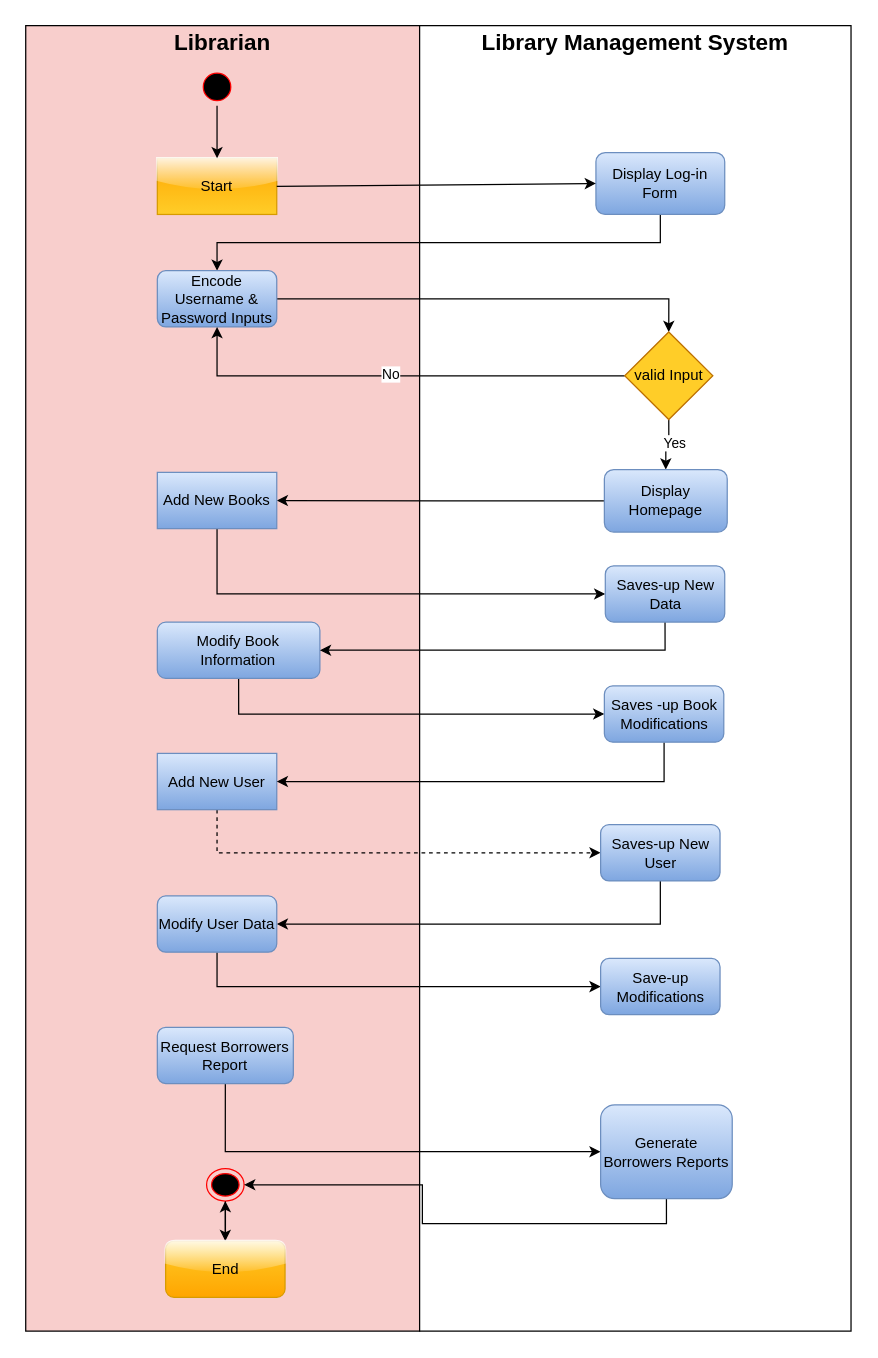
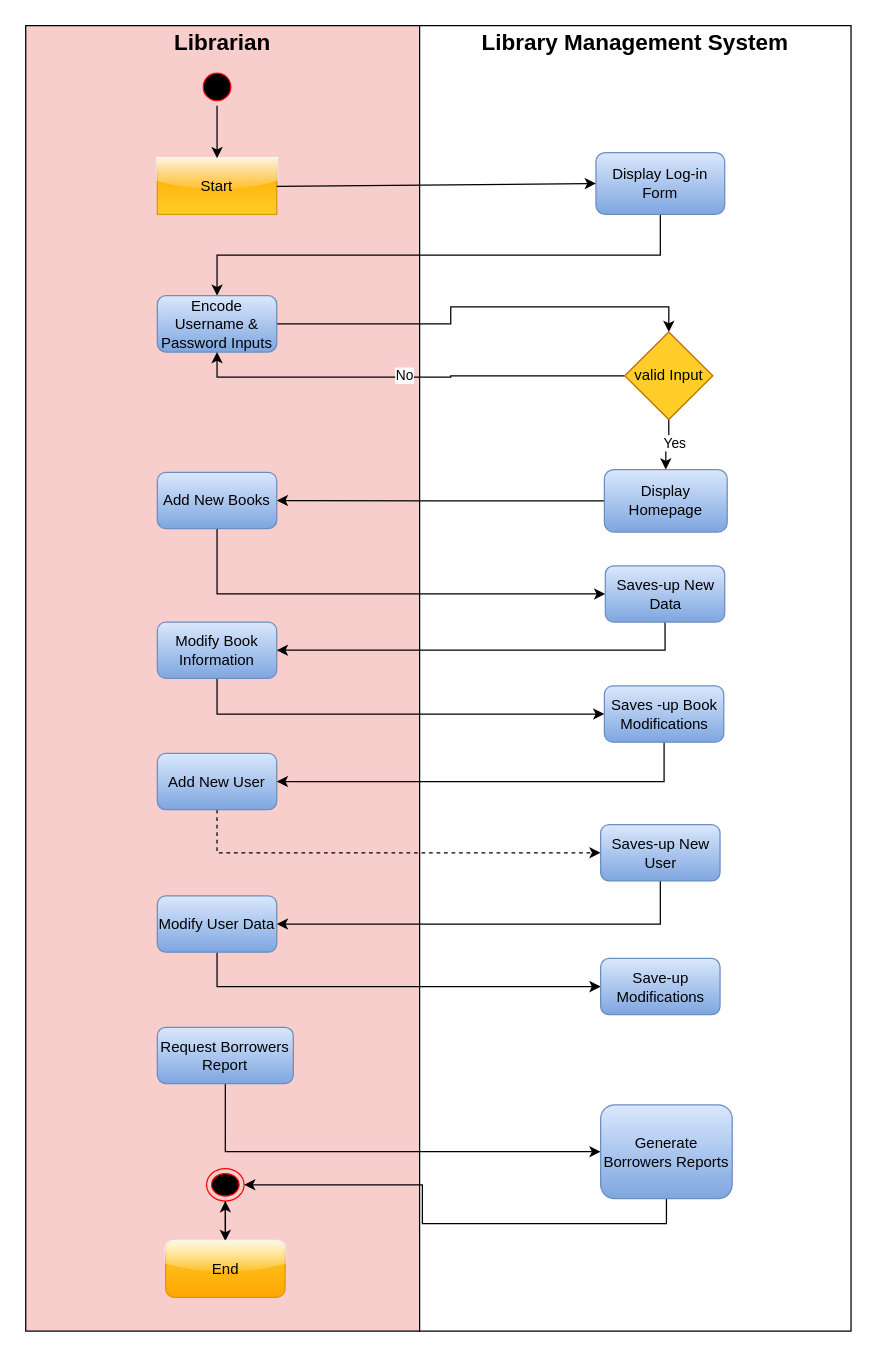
  <mxCell id="0" />
  <mxCell id="1" parent="0" />
  <mxCell id="2" value="&lt;p style=&quot;margin:0px;margin-top:4px;text-align:center;&quot;&gt;&lt;/p&gt;&lt;div style=&quot;text-align: center; height: 2px;&quot;&gt;&lt;b&gt;&lt;font style=&quot;font-size: 18px;&quot;&gt;Librarian&lt;/font&gt;&lt;/b&gt;&lt;/div&gt;" style="verticalAlign=top;align=left;overflow=fill;html=1;whiteSpace=wrap;fillColor=#f8cecc;" parent="1" vertex="1"><mxGeometry x="20" y="20" width="315" height="1044" as="geometry" /></mxCell>
  <mxCell id="3" value="&lt;p style=&quot;margin: 4px 0px 0px;&quot;&gt;&lt;span style=&quot;font-size: 18px;&quot;&gt;&lt;b&gt;Library Management System&lt;/b&gt;&lt;/span&gt;&lt;/p&gt;" style="verticalAlign=top;align=center;overflow=fill;html=1;whiteSpace=wrap;" parent="1" vertex="1"><mxGeometry x="335" y="20" width="345" height="1044" as="geometry" /></mxCell>
  <mxCell id="4" value="Start" style="rounded=0;whiteSpace=wrap;html=1;fillColor=#ffcd28;gradientColor=#ffa500;strokeColor=#d79b00;glass=1;gradientDirection=north;" parent="1" vertex="1"><mxGeometry x="125.25" y="126" width="95.5" height="45" as="geometry" /></mxCell>
  <mxCell id="5" style="edgeStyle=orthogonalEdgeStyle;rounded=0;orthogonalLoop=1;jettySize=auto;html=1;exitX=0.5;exitY=1;exitDx=0;exitDy=0;entryX=0.5;entryY=0;entryDx=0;entryDy=0;" parent="1" source="6" target="9" edge="1"><mxGeometry relative="1" as="geometry" /></mxCell>
  <mxCell id="6" value="Display Log-in Form" style="rounded=1;whiteSpace=wrap;html=1;fillColor=#dae8fc;gradientColor=#7ea6e0;strokeColor=#6c8ebf;" parent="1" vertex="1"><mxGeometry x="476" y="121.5" width="103" height="49.5" as="geometry" /></mxCell>
  <mxCell id="7" value="" style="endArrow=classic;html=1;rounded=0;exitX=1;exitY=0.5;exitDx=0;exitDy=0;entryX=0;entryY=0.5;entryDx=0;entryDy=0;" parent="1" source="4" target="6" edge="1"><mxGeometry width="50" height="50" relative="1" as="geometry"><mxPoint x="309" y="390" as="sourcePoint" /><mxPoint x="359" y="340" as="targetPoint" /></mxGeometry></mxCell>
  <mxCell id="8" style="edgeStyle=orthogonalEdgeStyle;rounded=0;orthogonalLoop=1;jettySize=auto;html=1;entryX=0.5;entryY=0;entryDx=0;entryDy=0;" parent="1" source="9" target="14" edge="1"><mxGeometry relative="1" as="geometry" /></mxCell>
- <mxCell id="9" value="Encode Username &amp;amp; Password Inputs" style="rounded=1;whiteSpace=wrap;html=1;fillColor=#dae8fc;gradientColor=#7ea6e0;strokeColor=#6c8ebf;" parent="1" vertex="1"><mxGeometry x="125.25" y="216" width="95.5" height="45" as="geometry" /></mxCell>
+ <mxCell id="9" value="Encode Username &amp;amp; Password Inputs" style="rounded=1;whiteSpace=wrap;html=1;fillColor=#dae8fc;gradientColor=#7ea6e0;strokeColor=#6c8ebf;" parent="1" vertex="1"><mxGeometry x="125.25" y="236" width="95.5" height="45" as="geometry" /></mxCell>
  <mxCell id="10" style="edgeStyle=orthogonalEdgeStyle;rounded=0;orthogonalLoop=1;jettySize=auto;html=1;entryX=0.5;entryY=1;entryDx=0;entryDy=0;" parent="1" source="14" target="9" edge="1"><mxGeometry relative="1" as="geometry" /></mxCell>
  <mxCell id="11" value="No" style="edgeLabel;html=1;align=center;verticalAlign=middle;resizable=0;points=[];" parent="10" vertex="1" connectable="0"><mxGeometry x="0.028" y="-2" relative="1" as="geometry"><mxPoint as="offset" /></mxGeometry></mxCell>
  <mxCell id="12" style="edgeStyle=orthogonalEdgeStyle;rounded=0;orthogonalLoop=1;jettySize=auto;html=1;exitX=0.5;exitY=1;exitDx=0;exitDy=0;entryX=0.5;entryY=0;entryDx=0;entryDy=0;" parent="1" source="14" target="16" edge="1"><mxGeometry relative="1" as="geometry" /></mxCell>
  <mxCell id="13" value="Yes" style="edgeLabel;html=1;align=center;verticalAlign=middle;resizable=0;points=[];" parent="12" vertex="1" connectable="0"><mxGeometry x="-0.121" y="4" relative="1" as="geometry"><mxPoint as="offset" /></mxGeometry></mxCell>
  <mxCell id="14" value="valid Input" style="rhombus;whiteSpace=wrap;html=1;fillColor=#ffcd28;strokeColor=#BD7000;shadow=0;fontColor=#000000;" parent="1" vertex="1"><mxGeometry x="499" y="265" width="70.5" height="70" as="geometry" /></mxCell>
  <mxCell id="15" style="edgeStyle=orthogonalEdgeStyle;rounded=0;orthogonalLoop=1;jettySize=auto;html=1;entryX=1;entryY=0.5;entryDx=0;entryDy=0;" parent="1" source="16" target="18" edge="1"><mxGeometry relative="1" as="geometry" /></mxCell>
  <mxCell id="16" value="Display Homepage" style="rounded=1;whiteSpace=wrap;html=1;fillColor=#dae8fc;gradientColor=#7ea6e0;strokeColor=#6c8ebf;" parent="1" vertex="1"><mxGeometry x="482.75" y="375" width="98.25" height="50" as="geometry" /></mxCell>
  <mxCell id="17" style="edgeStyle=orthogonalEdgeStyle;rounded=0;orthogonalLoop=1;jettySize=auto;html=1;exitX=0.5;exitY=1;exitDx=0;exitDy=0;entryX=0;entryY=0.5;entryDx=0;entryDy=0;" parent="1" source="18" target="34" edge="1"><mxGeometry relative="1" as="geometry" /></mxCell>
- <mxCell id="18" value="Add New Books" style="whiteSpace=wrap;html=1;fillColor=#dae8fc;gradientColor=#7ea6e0;strokeColor=#6c8ebf;rounded=0;" parent="1" vertex="1"><mxGeometry x="125.25" y="377.25" width="95.5" height="45" as="geometry" /></mxCell>
+ <mxCell id="18" value="Add New Books" style="rounded=1;whiteSpace=wrap;html=1;fillColor=#dae8fc;gradientColor=#7ea6e0;strokeColor=#6c8ebf;" parent="1" vertex="1"><mxGeometry x="125.25" y="377.25" width="95.5" height="45" as="geometry" /></mxCell>
  <mxCell id="19" style="edgeStyle=orthogonalEdgeStyle;rounded=0;orthogonalLoop=1;jettySize=auto;html=1;exitX=0.5;exitY=1;exitDx=0;exitDy=0;entryX=0;entryY=0.5;entryDx=0;entryDy=0;" parent="1" source="20" target="32" edge="1"><mxGeometry relative="1" as="geometry" /></mxCell>
- <mxCell id="20" value="Modify Book Information" style="rounded=1;whiteSpace=wrap;html=1;fillColor=#dae8fc;gradientColor=#7ea6e0;strokeColor=#6c8ebf;" parent="1" vertex="1"><mxGeometry x="125.25" y="497" width="130" height="45" as="geometry" /></mxCell>
+ <mxCell id="20" value="Modify Book Information" style="rounded=1;whiteSpace=wrap;html=1;fillColor=#dae8fc;gradientColor=#7ea6e0;strokeColor=#6c8ebf;" parent="1" vertex="1"><mxGeometry x="125.25" y="497" width="95.5" height="45" as="geometry" /></mxCell>
  <mxCell id="21" style="edgeStyle=orthogonalEdgeStyle;rounded=0;orthogonalLoop=1;jettySize=auto;html=1;exitX=0.5;exitY=1;exitDx=0;exitDy=0;entryX=0;entryY=0.5;entryDx=0;entryDy=0;dashed=1;" parent="1" source="22" target="36" edge="1"><mxGeometry relative="1" as="geometry" /></mxCell>
- <mxCell id="22" value="Add New User" style="whiteSpace=wrap;html=1;fillColor=#dae8fc;gradientColor=#7ea6e0;strokeColor=#6c8ebf;rounded=0;" parent="1" vertex="1"><mxGeometry x="125.25" y="602" width="95.5" height="45" as="geometry" /></mxCell>
+ <mxCell id="22" value="Add New User" style="rounded=1;whiteSpace=wrap;html=1;fillColor=#dae8fc;gradientColor=#7ea6e0;strokeColor=#6c8ebf;" parent="1" vertex="1"><mxGeometry x="125.25" y="602" width="95.5" height="45" as="geometry" /></mxCell>
  <mxCell id="23" style="edgeStyle=orthogonalEdgeStyle;rounded=0;orthogonalLoop=1;jettySize=auto;html=1;exitX=0.5;exitY=1;exitDx=0;exitDy=0;entryX=0;entryY=0.5;entryDx=0;entryDy=0;" parent="1" source="24" target="41" edge="1"><mxGeometry relative="1" as="geometry" /></mxCell>
  <mxCell id="24" value="Request Borrowers Report" style="rounded=1;whiteSpace=wrap;html=1;fillColor=#dae8fc;gradientColor=#7ea6e0;strokeColor=#6c8ebf;" parent="1" vertex="1"><mxGeometry x="125.25" y="821" width="108.75" height="45" as="geometry" /></mxCell>
  <mxCell id="25" style="edgeStyle=orthogonalEdgeStyle;rounded=0;orthogonalLoop=1;jettySize=auto;html=1;entryX=0.5;entryY=0;entryDx=0;entryDy=0;" parent="1" source="26" target="28" edge="1"><mxGeometry relative="1" as="geometry" /></mxCell>
  <mxCell id="26" value="" style="ellipse;html=1;shape=endState;fillColor=#000000;strokeColor=#ff0000;" parent="1" vertex="1"><mxGeometry x="164.63" y="934" width="30" height="26" as="geometry" /></mxCell>
  <mxCell id="27" value="" style="edgeStyle=orthogonalEdgeStyle;rounded=0;orthogonalLoop=1;jettySize=auto;html=1;" edge="1" parent="1" source="28" target="26"><mxGeometry relative="1" as="geometry" /></mxCell>
  <mxCell id="28" value="End" style="rounded=1;whiteSpace=wrap;html=1;fillColor=#ffcd28;strokeColor=#d79b00;gradientColor=#ffa500;glass=1;" parent="1" vertex="1"><mxGeometry x="131.88" y="992" width="95.5" height="45" as="geometry" /></mxCell>
  <mxCell id="29" style="edgeStyle=orthogonalEdgeStyle;rounded=0;orthogonalLoop=1;jettySize=auto;html=1;entryX=0.5;entryY=0;entryDx=0;entryDy=0;" parent="1" source="30" target="4" edge="1"><mxGeometry relative="1" as="geometry" /></mxCell>
  <mxCell id="30" value="" style="ellipse;html=1;shape=startState;fillColor=#000000;strokeColor=#ff0000;" parent="1" vertex="1"><mxGeometry x="158" y="54" width="30" height="30" as="geometry" /></mxCell>
  <mxCell id="31" style="edgeStyle=orthogonalEdgeStyle;rounded=0;orthogonalLoop=1;jettySize=auto;html=1;exitX=0.5;exitY=1;exitDx=0;exitDy=0;entryX=1;entryY=0.5;entryDx=0;entryDy=0;" parent="1" source="32" target="22" edge="1"><mxGeometry relative="1" as="geometry" /></mxCell>
  <mxCell id="32" value="Saves -up Book Modifications" style="rounded=1;whiteSpace=wrap;html=1;fillColor=#dae8fc;gradientColor=#7ea6e0;strokeColor=#6c8ebf;" parent="1" vertex="1"><mxGeometry x="482.75" y="548" width="95.5" height="45" as="geometry" /></mxCell>
  <mxCell id="33" style="edgeStyle=orthogonalEdgeStyle;rounded=0;orthogonalLoop=1;jettySize=auto;html=1;exitX=0.5;exitY=1;exitDx=0;exitDy=0;entryX=1;entryY=0.5;entryDx=0;entryDy=0;" parent="1" source="34" target="20" edge="1"><mxGeometry relative="1" as="geometry" /></mxCell>
  <mxCell id="34" value="Saves-up New Data" style="rounded=1;whiteSpace=wrap;html=1;fillColor=#dae8fc;gradientColor=#7ea6e0;strokeColor=#6c8ebf;" parent="1" vertex="1"><mxGeometry x="483.5" y="452" width="95.5" height="45" as="geometry" /></mxCell>
  <mxCell id="35" style="edgeStyle=orthogonalEdgeStyle;rounded=0;orthogonalLoop=1;jettySize=auto;html=1;exitX=0.5;exitY=1;exitDx=0;exitDy=0;entryX=1;entryY=0.5;entryDx=0;entryDy=0;" parent="1" source="36" target="38" edge="1"><mxGeometry relative="1" as="geometry" /></mxCell>
  <mxCell id="36" value="Saves-up New User" style="rounded=1;whiteSpace=wrap;html=1;fillColor=#dae8fc;gradientColor=#7ea6e0;strokeColor=#6c8ebf;" parent="1" vertex="1"><mxGeometry x="479.75" y="659" width="95.5" height="45" as="geometry" /></mxCell>
  <mxCell id="37" style="edgeStyle=orthogonalEdgeStyle;rounded=0;orthogonalLoop=1;jettySize=auto;html=1;exitX=0.5;exitY=1;exitDx=0;exitDy=0;entryX=0;entryY=0.5;entryDx=0;entryDy=0;" parent="1" source="38" target="39" edge="1"><mxGeometry relative="1" as="geometry" /></mxCell>
  <mxCell id="38" value="Modify User Data" style="rounded=1;whiteSpace=wrap;html=1;fillColor=#dae8fc;gradientColor=#7ea6e0;strokeColor=#6c8ebf;" parent="1" vertex="1"><mxGeometry x="125.25" y="716" width="95.5" height="45" as="geometry" /></mxCell>
  <mxCell id="39" value="Save-up Modifications" style="rounded=1;whiteSpace=wrap;html=1;fillColor=#dae8fc;gradientColor=#7ea6e0;strokeColor=#6c8ebf;" parent="1" vertex="1"><mxGeometry x="479.75" y="766" width="95.5" height="45" as="geometry" /></mxCell>
  <mxCell id="40" style="edgeStyle=orthogonalEdgeStyle;rounded=0;orthogonalLoop=1;jettySize=auto;html=1;exitX=0.5;exitY=1;exitDx=0;exitDy=0;entryX=1;entryY=0.5;entryDx=0;entryDy=0;" parent="1" source="41" target="26" edge="1"><mxGeometry relative="1" as="geometry" /></mxCell>
  <mxCell id="41" value="Generate Borrowers Reports" style="rounded=1;whiteSpace=wrap;html=1;fillColor=#dae8fc;gradientColor=#7ea6e0;strokeColor=#6c8ebf;" parent="1" vertex="1"><mxGeometry x="479.75" y="883" width="105.25" height="75" as="geometry" /></mxCell>
